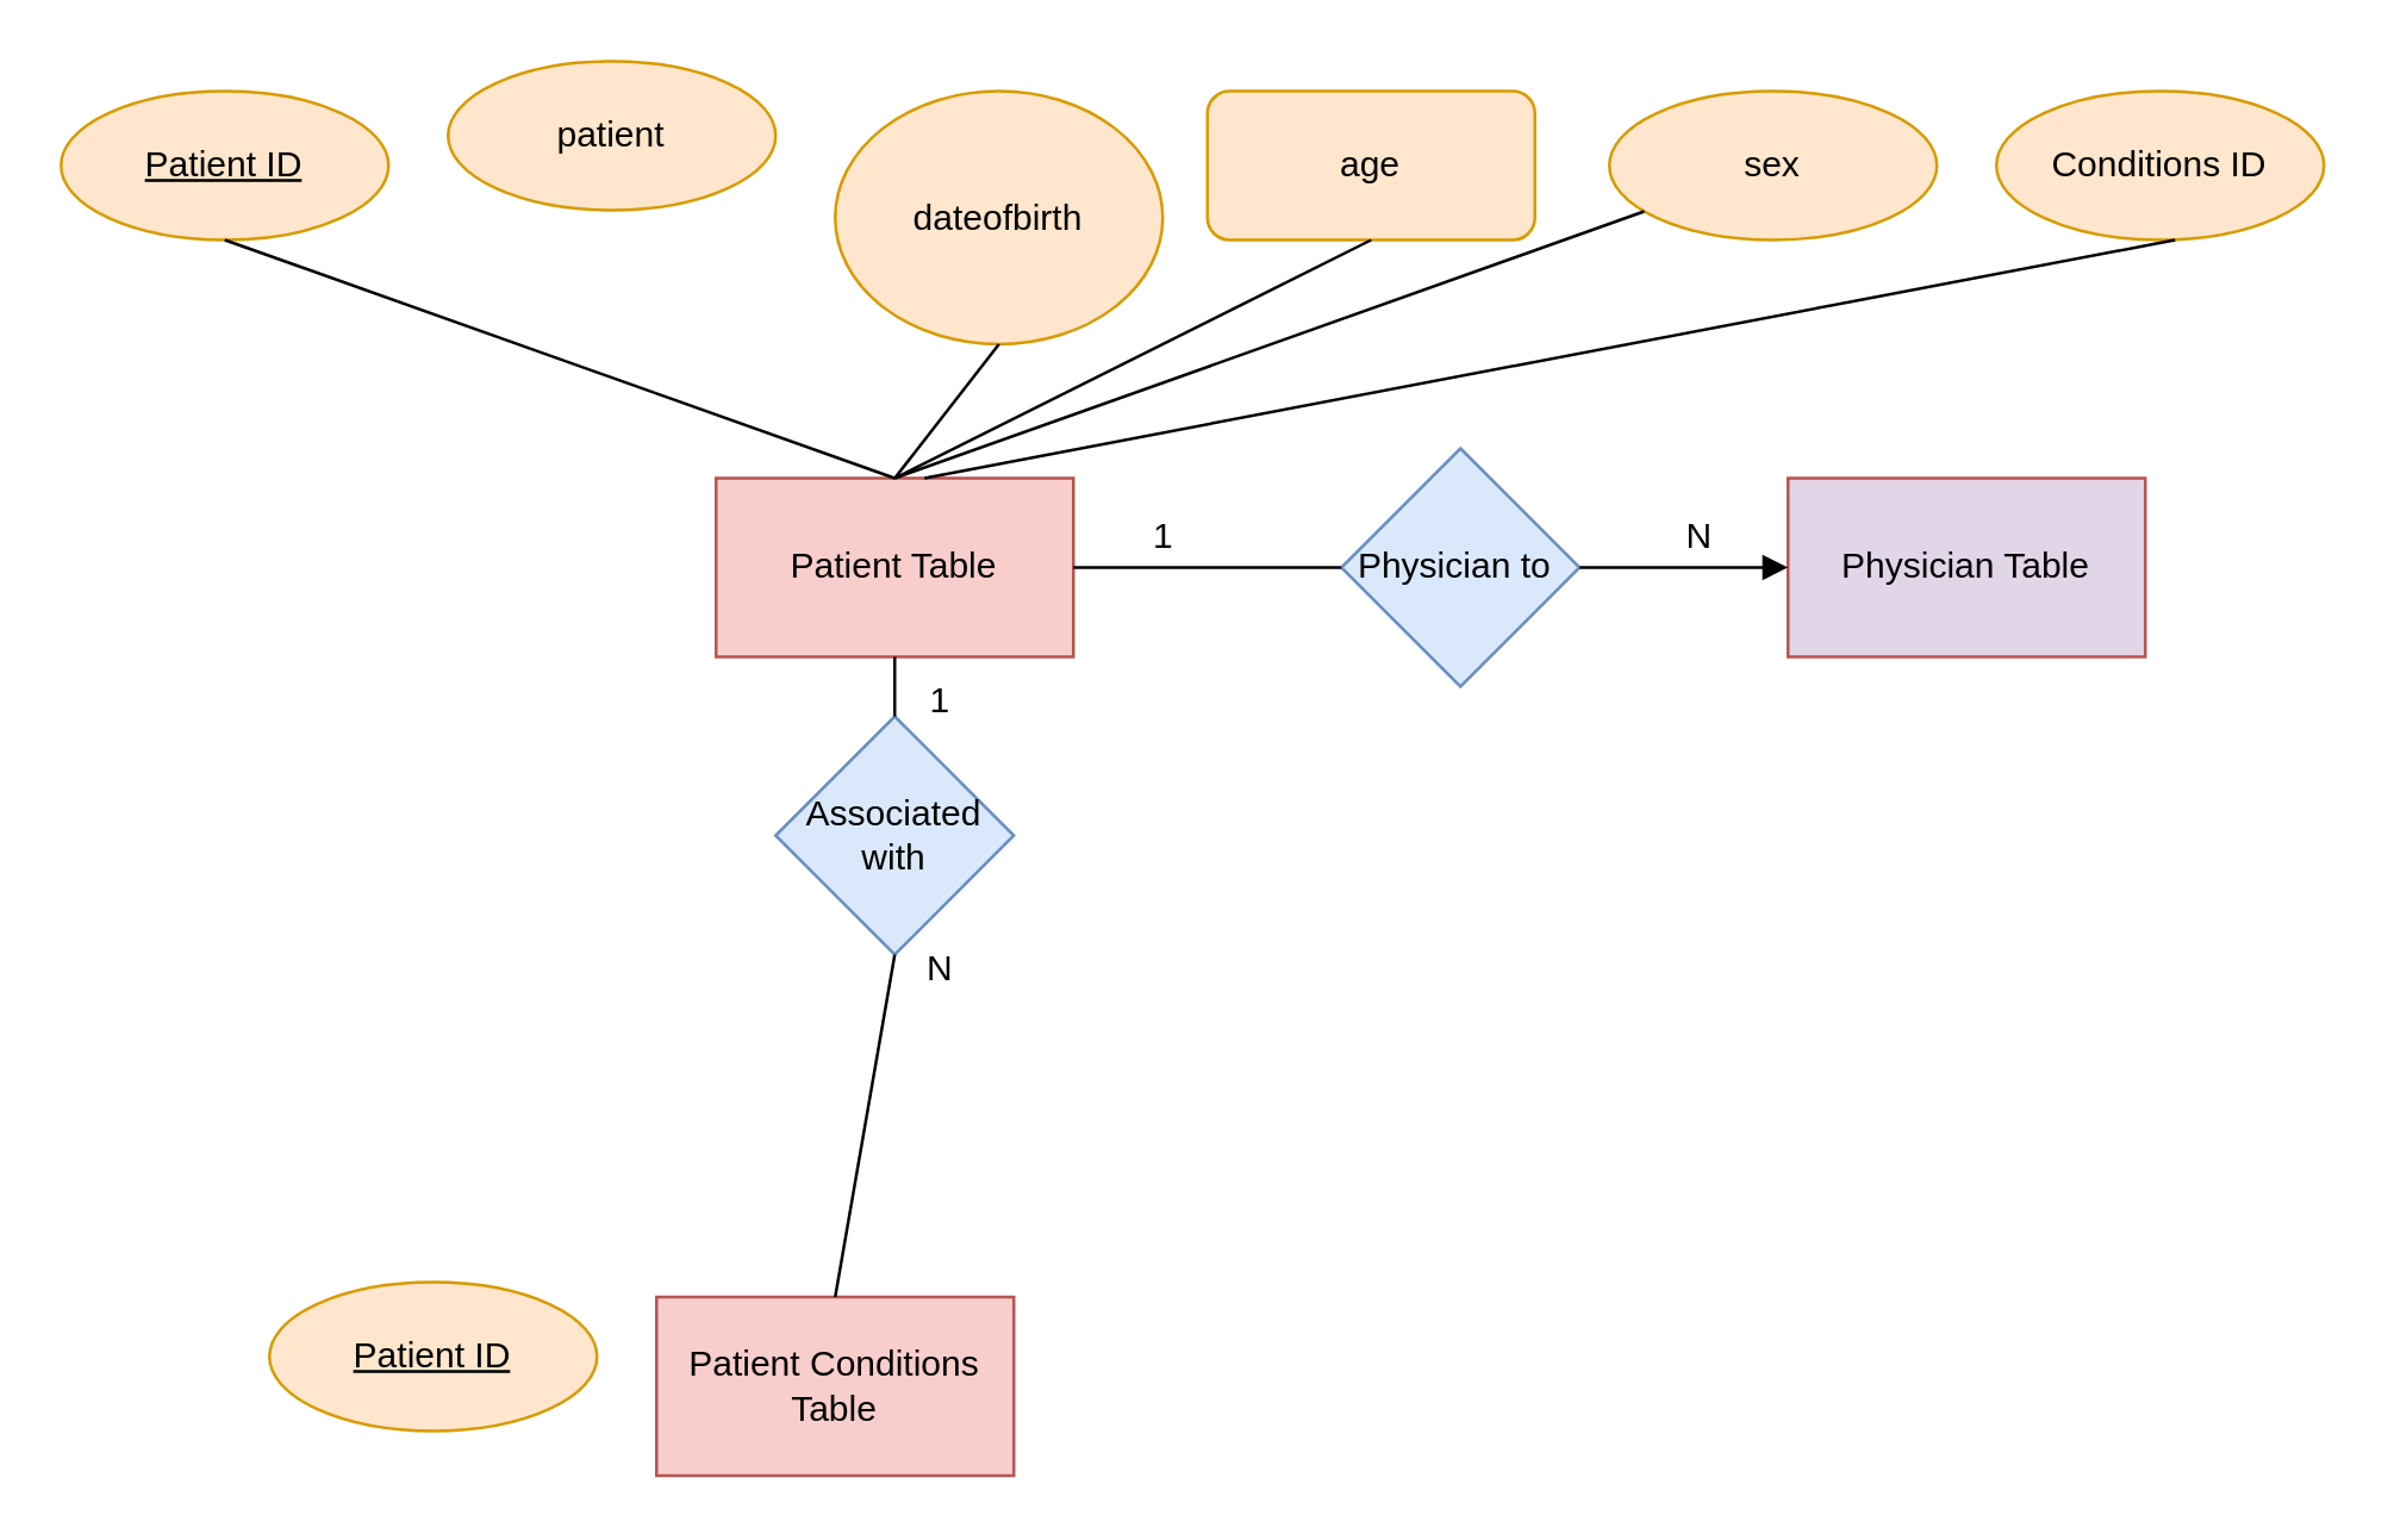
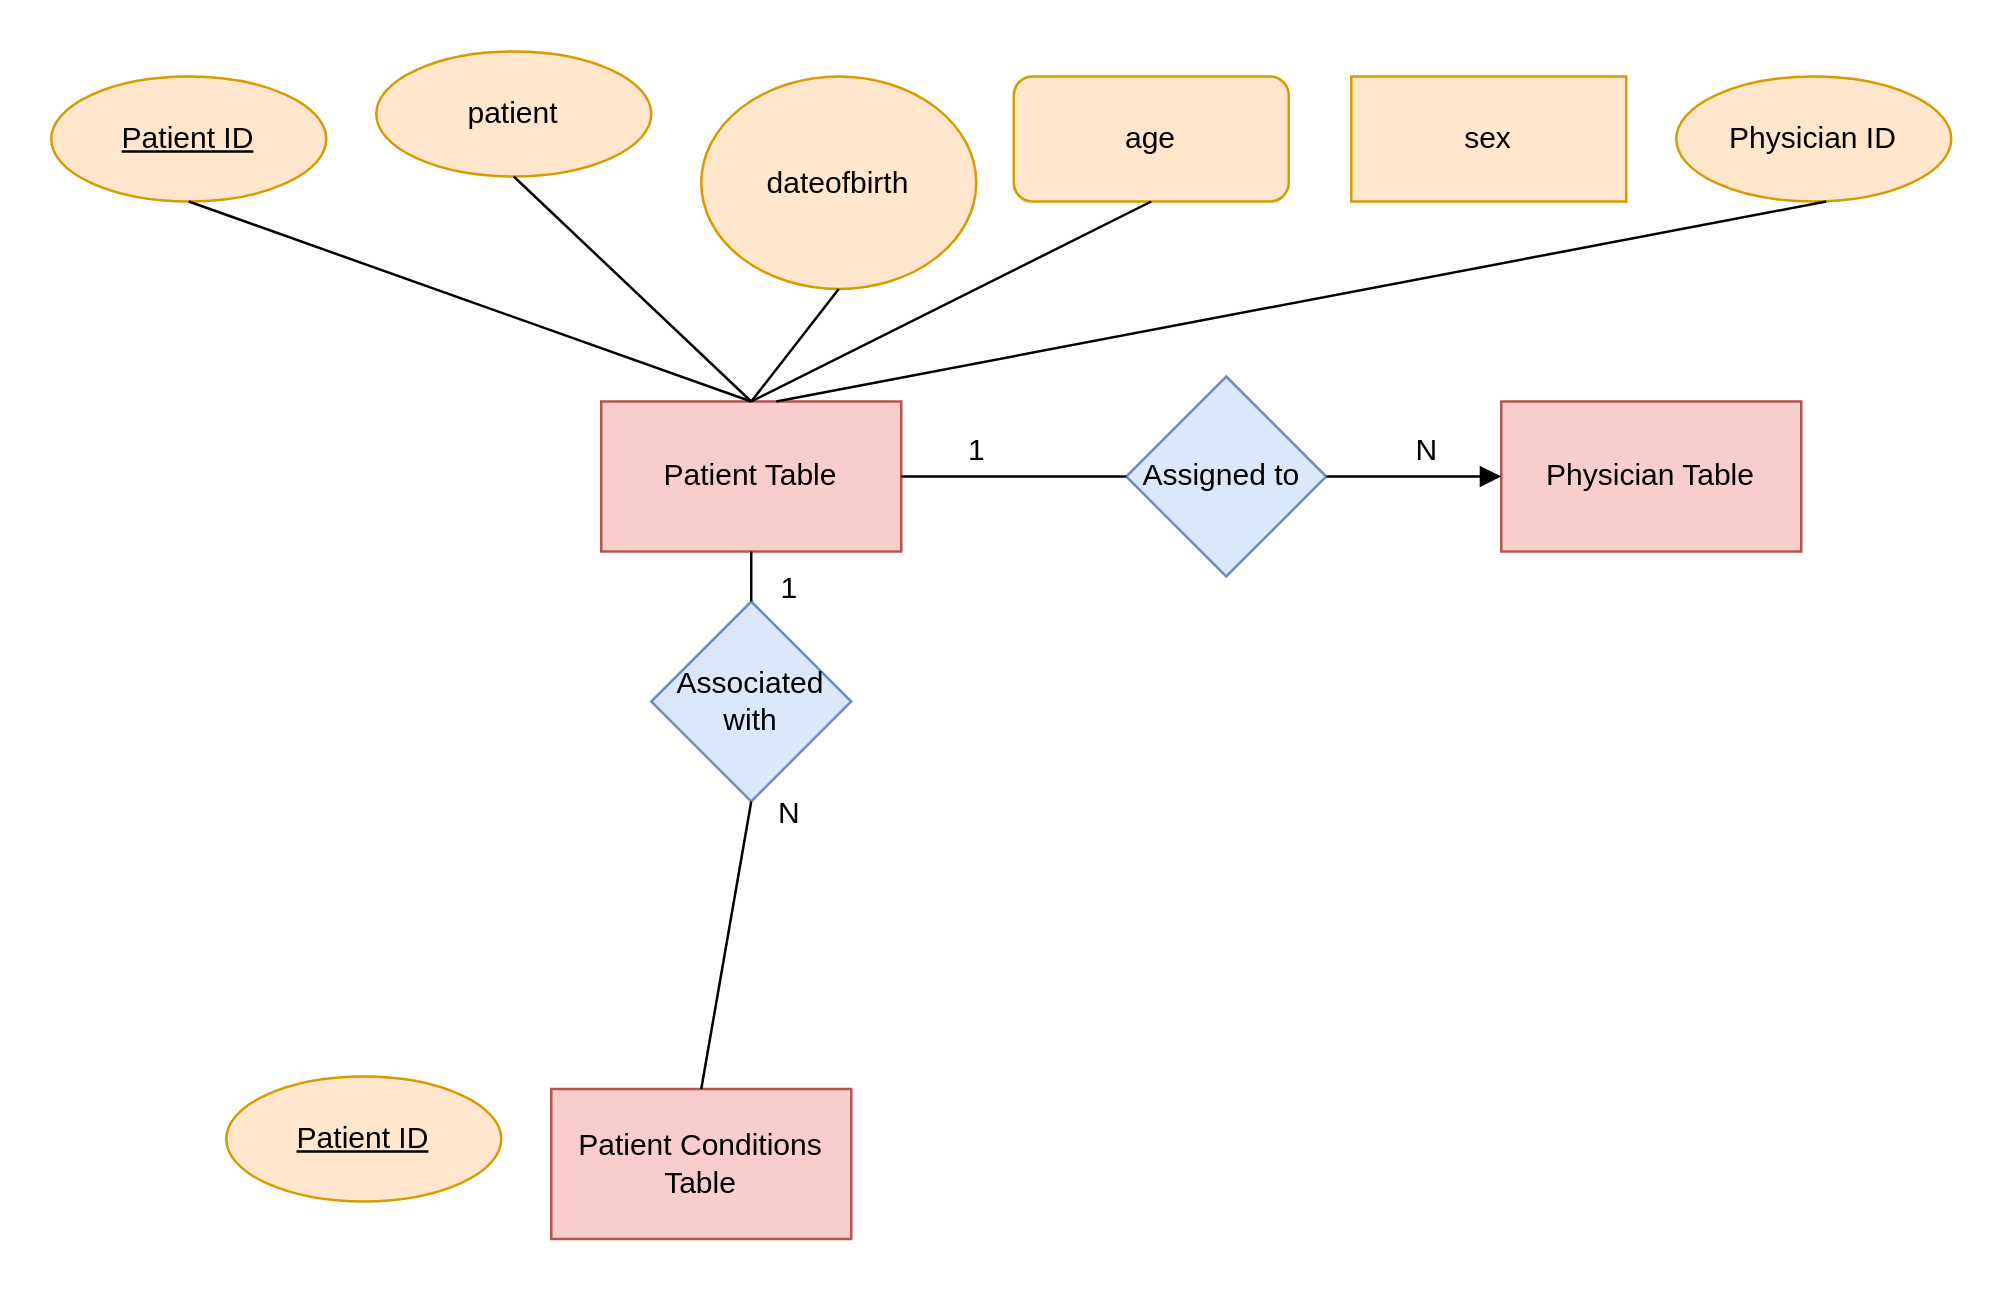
  <mxCell id="0" />
  <mxCell id="1" parent="0" />
  <mxCell id="2" value="Patient Table" style="rounded=0;whiteSpace=wrap;html=1;strokeColor=#b85450;fillColor=#f8cecc;" vertex="1" parent="1"><mxGeometry x="240" y="160" width="120" height="60" as="geometry" /></mxCell>
- <mxCell id="3" value="Physician Table" style="rounded=0;whiteSpace=wrap;html=1;fillColor=#e1d5e7;strokeColor=#b85450;" vertex="1" parent="1"><mxGeometry x="600" y="160" width="120" height="60" as="geometry" /></mxCell>
+ <mxCell id="3" value="Physician Table" style="rounded=0;whiteSpace=wrap;html=1;fillColor=#f8cecc;strokeColor=#b85450;" vertex="1" parent="1"><mxGeometry x="600" y="160" width="120" height="60" as="geometry" /></mxCell>
  <mxCell id="4" value="Patient Conditions Table" style="rounded=0;whiteSpace=wrap;html=1;fillColor=#f8cecc;strokeColor=#b85450;" vertex="1" parent="1"><mxGeometry x="220" y="435" width="120" height="60" as="geometry" /></mxCell>
- <mxCell id="5" value="Physician to&amp;nbsp;" style="rhombus;whiteSpace=wrap;html=1;fillColor=#dae8fc;strokeColor=#6c8ebf;" vertex="1" parent="1"><mxGeometry x="450" y="150" width="80" height="80" as="geometry" /></mxCell>
+ <mxCell id="5" value="Assigned to&amp;nbsp;" style="rhombus;whiteSpace=wrap;html=1;fillColor=#dae8fc;strokeColor=#6c8ebf;" vertex="1" parent="1"><mxGeometry x="450" y="150" width="80" height="80" as="geometry" /></mxCell>
  <mxCell id="6" value="Associated with" style="rhombus;whiteSpace=wrap;html=1;fillColor=#dae8fc;strokeColor=#6c8ebf;" vertex="1" parent="1"><mxGeometry x="260" y="240" width="80" height="80" as="geometry" /></mxCell>
  <mxCell id="7" value="" style="endArrow=block;html=1;rounded=0;exitX=1;exitY=0.5;exitDx=0;exitDy=0;entryX=0;entryY=0.5;entryDx=0;entryDy=0;" edge="1" parent="1" source="5" target="3"><mxGeometry width="50" height="50" relative="1" as="geometry"><mxPoint x="550" y="230" as="sourcePoint" /><mxPoint x="600" y="180" as="targetPoint" /></mxGeometry></mxCell>
  <mxCell id="8" value="" style="endArrow=none;html=1;rounded=0;exitX=1;exitY=0.5;exitDx=0;exitDy=0;" edge="1" parent="1" source="2"><mxGeometry width="50" height="50" relative="1" as="geometry"><mxPoint x="400" y="240" as="sourcePoint" /><mxPoint x="450" y="190" as="targetPoint" /><Array as="points" /></mxGeometry></mxCell>
  <mxCell id="9" value="" style="endArrow=none;html=1;rounded=0;exitX=0.5;exitY=0;exitDx=0;exitDy=0;" edge="1" parent="1" source="6"><mxGeometry width="50" height="50" relative="1" as="geometry"><mxPoint x="250" y="270" as="sourcePoint" /><mxPoint x="300" y="220" as="targetPoint" /></mxGeometry></mxCell>
  <mxCell id="10" value="" style="endArrow=none;html=1;rounded=0;exitX=0.5;exitY=0;exitDx=0;exitDy=0;" edge="1" parent="1" source="4"><mxGeometry width="50" height="50" relative="1" as="geometry"><mxPoint x="250" y="370" as="sourcePoint" /><mxPoint x="300" y="320" as="targetPoint" /></mxGeometry></mxCell>
  <mxCell id="11" value="1" style="text;html=1;align=center;verticalAlign=middle;resizable=0;points=[];autosize=1;strokeColor=none;fillColor=none;" vertex="1" parent="1"><mxGeometry x="375" y="165" width="30" height="30" as="geometry" /></mxCell>
  <mxCell id="12" value="N" style="text;html=1;align=center;verticalAlign=middle;resizable=0;points=[];autosize=1;strokeColor=none;fillColor=none;" vertex="1" parent="1"><mxGeometry x="555" y="165" width="30" height="30" as="geometry" /></mxCell>
  <mxCell id="13" value="N" style="text;html=1;align=center;verticalAlign=middle;resizable=0;points=[];autosize=1;strokeColor=none;fillColor=none;" vertex="1" parent="1"><mxGeometry x="300" y="310" width="30" height="30" as="geometry" /></mxCell>
  <mxCell id="14" value="1" style="text;html=1;align=center;verticalAlign=middle;resizable=0;points=[];autosize=1;strokeColor=none;fillColor=none;" vertex="1" parent="1"><mxGeometry x="300" y="220" width="30" height="30" as="geometry" /></mxCell>
  <mxCell id="15" value="patient" style="ellipse;whiteSpace=wrap;html=1;strokeColor=#d79b00;fillColor=#ffe6cc;" vertex="1" parent="1"><mxGeometry x="150" y="20" width="110" height="50" as="geometry" /></mxCell>
  <mxCell id="16" value="dateofbirth" style="ellipse;whiteSpace=wrap;html=1;strokeColor=#d79b00;fillColor=#ffe6cc;" vertex="1" parent="1"><mxGeometry x="280" y="30" width="110" height="85" as="geometry" /></mxCell>
  <mxCell id="17" value="age" style="whiteSpace=wrap;html=1;strokeColor=#d79b00;fillColor=#ffe6cc;rounded=1;" vertex="1" parent="1"><mxGeometry x="405" y="30" width="110" height="50" as="geometry" /></mxCell>
  <mxCell id="18" value="Patient ID" style="ellipse;whiteSpace=wrap;html=1;strokeColor=#d79b00;fillColor=#ffe6cc;fontStyle=4" vertex="1" parent="1"><mxGeometry x="20" y="30" width="110" height="50" as="geometry" /></mxCell>
- <mxCell id="19" value="sex" style="ellipse;whiteSpace=wrap;html=1;strokeColor=#d79b00;fillColor=#ffe6cc;" vertex="1" parent="1"><mxGeometry x="540" y="30" width="110" height="50" as="geometry" /></mxCell>
- <mxCell id="20" value="Conditions ID" style="ellipse;whiteSpace=wrap;html=1;strokeColor=#d79b00;fillColor=#ffe6cc;" vertex="1" parent="1"><mxGeometry x="670" y="30" width="110" height="50" as="geometry" /></mxCell>
+ <mxCell id="19" value="sex" style="whiteSpace=wrap;html=1;strokeColor=#d79b00;fillColor=#ffe6cc;rounded=0;" vertex="1" parent="1"><mxGeometry x="540" y="30" width="110" height="50" as="geometry" /></mxCell>
+ <mxCell id="20" value="Physician ID" style="ellipse;whiteSpace=wrap;html=1;strokeColor=#d79b00;fillColor=#ffe6cc;" vertex="1" parent="1"><mxGeometry x="670" y="30" width="110" height="50" as="geometry" /></mxCell>
  <mxCell id="21" value="" style="endArrow=none;html=1;rounded=0;entryX=0.5;entryY=1;entryDx=0;entryDy=0;exitX=0.5;exitY=0;exitDx=0;exitDy=0;" edge="1" parent="1" source="2" target="18"><mxGeometry width="50" height="50" relative="1" as="geometry"><mxPoint x="50" y="130" as="sourcePoint" /><mxPoint x="100" y="80" as="targetPoint" /></mxGeometry></mxCell>
- <mxCell id="22" value="" style="endArrow=none;html=1;rounded=0;exitX=0.5;exitY=0;exitDx=0;exitDy=0;" edge="1" parent="1" source="2" target="19"><mxGeometry width="50" height="50" relative="1" as="geometry"><mxPoint x="290" y="150" as="sourcePoint" /><mxPoint x="340" as="targetPoint" y="100" /></mxGeometry></mxCell>
+ <mxCell id="22" value="" style="endArrow=none;html=1;rounded=0;entryX=0.5;entryY=1;entryDx=0;entryDy=0;exitX=0.5;exitY=0;exitDx=0;exitDy=0;" edge="1" parent="1" source="2" target="15"><mxGeometry width="50" height="50" relative="1" as="geometry"><mxPoint x="290" y="150" as="sourcePoint" /><mxPoint x="340" as="targetPoint" y="100" /></mxGeometry></mxCell>
  <mxCell id="23" value="" style="endArrow=none;html=1;rounded=0;entryX=0.5;entryY=1;entryDx=0;entryDy=0;" edge="1" parent="1" target="16"><mxGeometry width="50" height="50" relative="1" as="geometry"><mxPoint x="300" y="160" as="sourcePoint" /><mxPoint x="350" y="110" as="targetPoint" /></mxGeometry></mxCell>
  <mxCell id="24" value="" style="endArrow=none;html=1;rounded=0;entryX=0.5;entryY=1;entryDx=0;entryDy=0;" edge="1" parent="1" target="17"><mxGeometry width="50" height="50" relative="1" as="geometry"><mxPoint x="300" y="160" as="sourcePoint" /><mxPoint x="350" y="110" as="targetPoint" /></mxGeometry></mxCell>
  <mxCell id="25" value="" style="endArrow=none;html=1;rounded=0;" edge="1" parent="1"><mxGeometry width="50" height="50" relative="1" as="geometry"><mxPoint x="310" y="160" as="sourcePoint" /><mxPoint x="730" y="80" as="targetPoint" /></mxGeometry></mxCell>
  <mxCell id="26" value="Patient ID" style="ellipse;whiteSpace=wrap;html=1;strokeColor=#d79b00;fillColor=#ffe6cc;fontStyle=4" vertex="1" parent="1"><mxGeometry x="90" y="430" width="110" height="50" as="geometry" /></mxCell>
